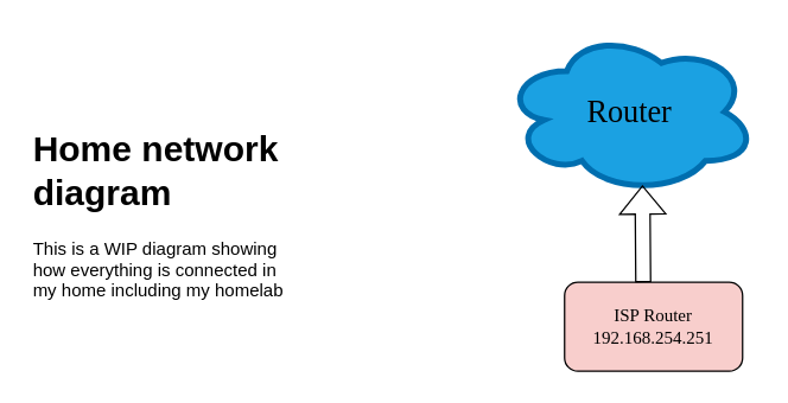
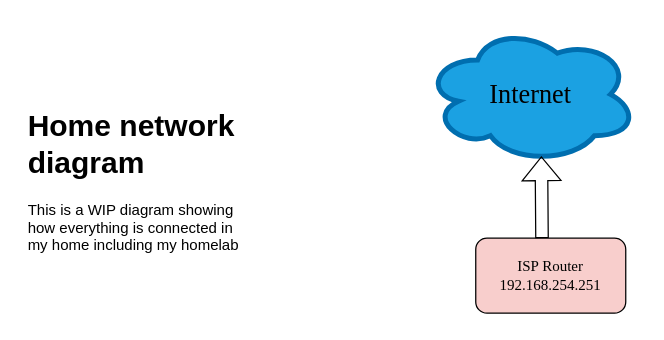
  <mxCell id="0" />
  <mxCell id="1" parent="0" />
  <mxCell id="2" value="&lt;h1 style=&quot;margin-top: 0px;&quot;&gt;Home network diagram&lt;/h1&gt;&lt;p&gt;This is a WIP diagram showing how everything is connected in my home including my homelab&lt;/p&gt;" style="text;html=1;whiteSpace=wrap;overflow=hidden;rounded=0;" vertex="1" parent="1"><mxGeometry x="20" y="80" width="180" height="140" as="geometry" /></mxCell>
  <mxCell id="3" value="ISP Router&lt;div&gt;192.168.254.251&lt;/div&gt;" style="rounded=1;whiteSpace=wrap;html=1;fontFamily=Lucida Console;fillColor=#f8cecc;" vertex="1" parent="1"><mxGeometry x="380" y="190" width="120" height="60" as="geometry" /></mxCell>
  <mxCell id="4" value="" style="ellipse;shape=cloud;whiteSpace=wrap;html=1;fillColor=#1ba1e2;strokeColor=#006EAF;strokeWidth=4;fontColor=#ffffff;" vertex="1" parent="1"><mxGeometry x="339" width="170" height="110" as="geometry" y="20" /></mxCell>
- <mxCell id="5" value="Router" style="text;html=1;align=center;verticalAlign=middle;whiteSpace=wrap;rounded=0;fontFamily=Lucida Console;fontSize=21;labelBackgroundColor=none;" vertex="1" parent="1"><mxGeometry x="394" y="60" width="60" height="30" as="geometry" /></mxCell>
+ <mxCell id="5" value="Internet" style="text;html=1;align=center;verticalAlign=middle;whiteSpace=wrap;rounded=0;fontFamily=Lucida Console;fontSize=21;labelBackgroundColor=none;" vertex="1" parent="1"><mxGeometry x="394" y="60" width="60" height="30" as="geometry" /></mxCell>
  <mxCell id="6" value="" style="shape=flexArrow;endArrow=classic;html=1;rounded=0;entryX=0.55;entryY=0.95;entryDx=0;entryDy=0;entryPerimeter=0;" edge="1" parent="1" target="4"><mxGeometry width="50" height="50" relative="1" as="geometry"><mxPoint x="433" y="190" as="sourcePoint" /><mxPoint x="450" y="300" as="targetPoint" /></mxGeometry></mxCell>
